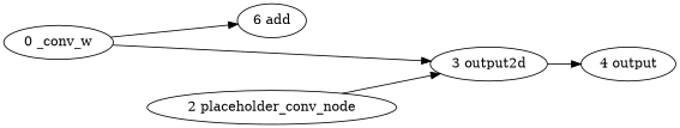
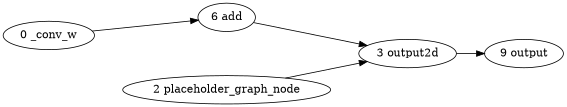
  strict digraph {
    rankdir=LR
    "0 _conv_w" [type=get_attr]
    n2 [label="6 add" type=add]
    n3 [label="3 output2d" type=conv2d]
-   "4 output" [type=output]
-   "2 placeholder_graph_node" [type=input label="2 placeholder_conv_node"]
+   "4 output" [type=output label="9 output"]
+   "2 placeholder_graph_node" [type=input]
    "0 _conv_w" -> n2
-   "0 _conv_w" -> n3
+   n2 -> n3
    n3 -> "4 output"
    "2 placeholder_graph_node" -> n3
  }
